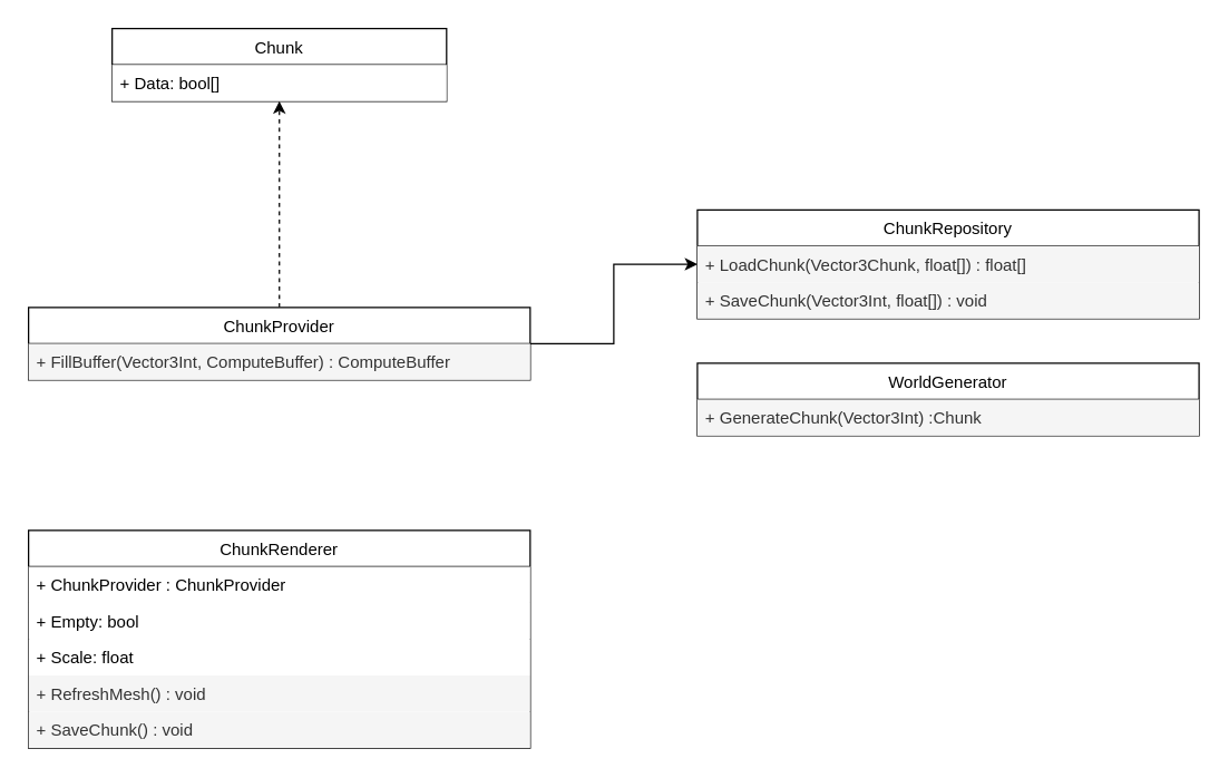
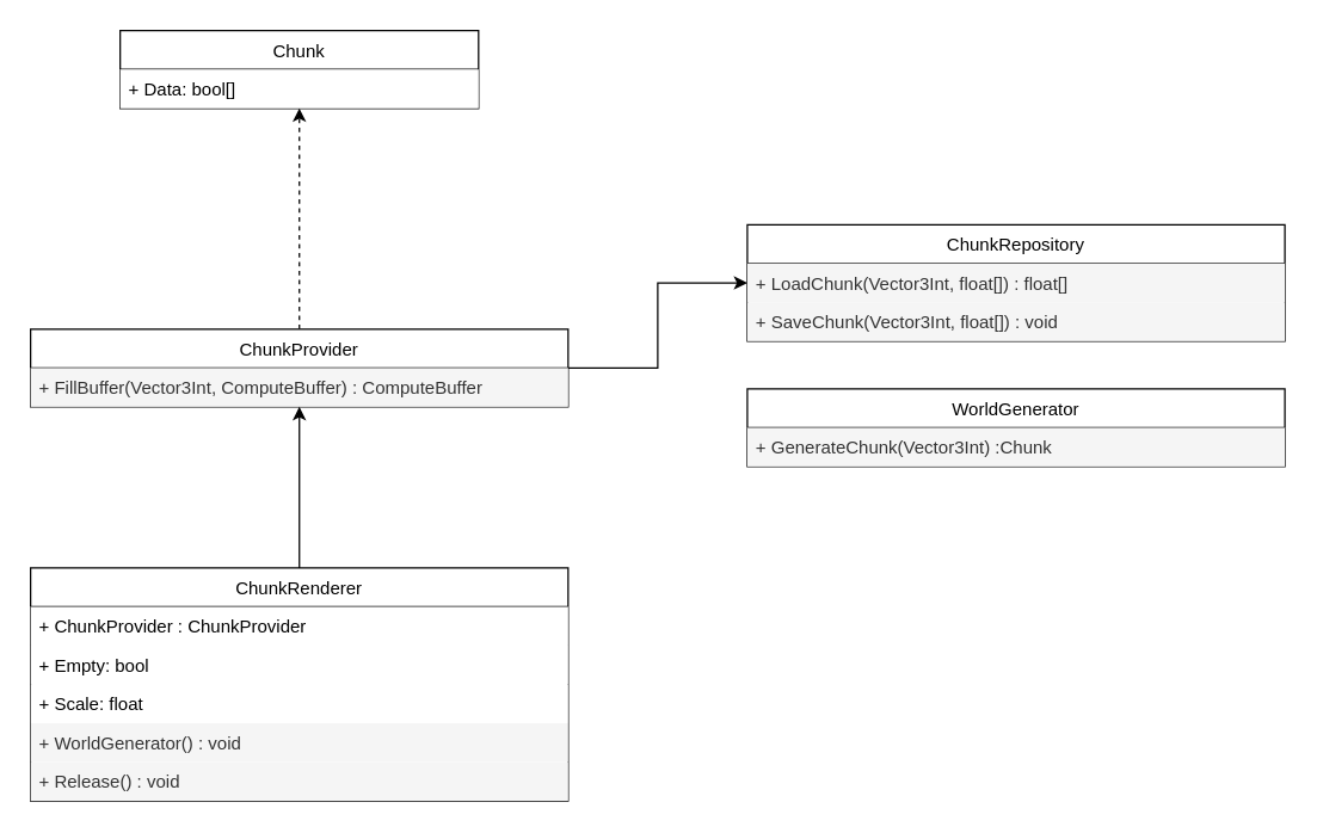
  <mxCell id="0" />
  <mxCell id="1" parent="0" />
  <mxCell id="2" style="edgeStyle=orthogonalEdgeStyle;rounded=0;orthogonalLoop=1;jettySize=auto;html=1;exitX=0.5;exitY=0;exitDx=0;exitDy=0;dashed=1;" parent="1" source="4" target="13" edge="1"><mxGeometry relative="1" as="geometry" /></mxCell>
  <mxCell id="3" style="edgeStyle=orthogonalEdgeStyle;rounded=0;orthogonalLoop=1;jettySize=auto;html=1;exitX=1;exitY=0.5;exitDx=0;exitDy=0;" parent="1" source="4" target="17" edge="1"><mxGeometry relative="1" as="geometry" /></mxCell>
  <mxCell id="4" value="ChunkProvider" style="swimlane;fontStyle=0;childLayout=stackLayout;horizontal=1;startSize=26;horizontalStack=0;resizeParent=1;resizeParentMax=0;resizeLast=0;collapsible=1;marginBottom=0;" parent="1" vertex="1"><mxGeometry x="20" y="220" width="360" height="52" as="geometry" /></mxCell>
  <mxCell id="5" value="+ FillBuffer(Vector3Int, ComputeBuffer) : ComputeBuffer" style="text;align=left;verticalAlign=top;spacingLeft=4;spacingRight=4;overflow=hidden;rotatable=0;points=[[0,0.5],[1,0.5]];portConstraint=eastwest;fillColor=#f5f5f5;strokeColor=none;fontColor=#333333;" parent="4" vertex="1"><mxGeometry y="26" width="360" height="26" as="geometry" /></mxCell>
+ <mxCell id="6" style="edgeStyle=orthogonalEdgeStyle;rounded=0;orthogonalLoop=1;jettySize=auto;html=1;exitX=0.5;exitY=0;exitDx=0;exitDy=0;entryX=0.5;entryY=1;entryDx=0;entryDy=0;" parent="1" source="7" target="4" edge="1"><mxGeometry relative="1" as="geometry" /></mxCell>
  <mxCell id="7" value="ChunkRenderer" style="swimlane;fontStyle=0;childLayout=stackLayout;horizontal=1;startSize=26;horizontalStack=0;resizeParent=1;resizeParentMax=0;resizeLast=0;collapsible=1;marginBottom=0;" parent="1" vertex="1"><mxGeometry x="20" y="380" width="360" height="156" as="geometry" /></mxCell>
  <mxCell id="8" value="+ ChunkProvider : ChunkProvider" style="text;align=left;verticalAlign=top;spacingLeft=4;spacingRight=4;overflow=hidden;rotatable=0;points=[[0,0.5],[1,0.5]];portConstraint=eastwest;fillColor=#ffffff;" parent="7" vertex="1"><mxGeometry y="26" width="360" height="26" as="geometry" /></mxCell>
  <mxCell id="9" value="+ Empty: bool" style="text;align=left;verticalAlign=top;spacingLeft=4;spacingRight=4;overflow=hidden;rotatable=0;points=[[0,0.5],[1,0.5]];portConstraint=eastwest;fillColor=#ffffff;" vertex="1" parent="7"><mxGeometry y="52" width="360" height="26" as="geometry" /></mxCell>
  <mxCell id="10" value="+ Scale: float" style="text;align=left;verticalAlign=top;spacingLeft=4;spacingRight=4;overflow=hidden;rotatable=0;points=[[0,0.5],[1,0.5]];portConstraint=eastwest;fillColor=#ffffff;" parent="7" vertex="1"><mxGeometry y="78" width="360" height="26" as="geometry" /></mxCell>
- <mxCell id="11" value="+ RefreshMesh() : void" style="text;align=left;verticalAlign=top;spacingLeft=4;spacingRight=4;overflow=hidden;rotatable=0;points=[[0,0.5],[1,0.5]];portConstraint=eastwest;fillColor=#f5f5f5;fontColor=#333333;" parent="7" vertex="1"><mxGeometry y="104" width="360" height="26" as="geometry" /></mxCell>
- <mxCell id="12" value="+ SaveChunk() : void" style="text;align=left;verticalAlign=top;spacingLeft=4;spacingRight=4;overflow=hidden;rotatable=0;points=[[0,0.5],[1,0.5]];portConstraint=eastwest;fontColor=#333333;fillColor=#f5f5f5;" vertex="1" parent="7"><mxGeometry y="130" width="360" height="26" as="geometry" /></mxCell>
+ <mxCell id="11" value="+ WorldGenerator() : void" style="text;align=left;verticalAlign=top;spacingLeft=4;spacingRight=4;overflow=hidden;rotatable=0;points=[[0,0.5],[1,0.5]];portConstraint=eastwest;fillColor=#f5f5f5;fontColor=#333333;" parent="7" vertex="1"><mxGeometry y="104" width="360" height="26" as="geometry" /></mxCell>
+ <mxCell id="12" value="+ Release() : void" style="text;align=left;verticalAlign=top;spacingLeft=4;spacingRight=4;overflow=hidden;rotatable=0;points=[[0,0.5],[1,0.5]];portConstraint=eastwest;fontColor=#333333;fillColor=#f5f5f5;" vertex="1" parent="7"><mxGeometry y="130" width="360" height="26" as="geometry" /></mxCell>
  <mxCell id="13" value="Chunk" style="swimlane;fontStyle=0;childLayout=stackLayout;horizontal=1;startSize=26;horizontalStack=0;resizeParent=1;resizeParentMax=0;resizeLast=0;collapsible=1;marginBottom=0;" parent="1" vertex="1"><mxGeometry x="80" y="20" width="240" height="52" as="geometry" /></mxCell>
  <mxCell id="14" value="+ Data: bool[]" style="text;strokeColor=none;fillColor=#ffffff;align=left;verticalAlign=top;spacingLeft=4;spacingRight=4;overflow=hidden;rotatable=0;points=[[0,0.5],[1,0.5]];portConstraint=eastwest;" parent="13" vertex="1"><mxGeometry y="26" width="240" height="26" as="geometry" /></mxCell>
  <mxCell id="15" value="WorldGenerator" style="swimlane;fontStyle=0;childLayout=stackLayout;horizontal=1;startSize=26;horizontalStack=0;resizeParent=1;resizeParentMax=0;resizeLast=0;collapsible=1;marginBottom=0;" parent="1" vertex="1"><mxGeometry x="500" y="260" width="360" height="52" as="geometry" /></mxCell>
  <mxCell id="16" value="+ GenerateChunk(Vector3Int) :Chunk" style="text;fillColor=#f5f5f5;align=left;verticalAlign=top;spacingLeft=4;spacingRight=4;overflow=hidden;rotatable=0;points=[[0,0.5],[1,0.5]];portConstraint=eastwest;fontColor=#333333;" parent="15" vertex="1"><mxGeometry y="26" width="360" height="26" as="geometry" /></mxCell>
  <mxCell id="17" value="ChunkRepository" style="swimlane;fontStyle=0;childLayout=stackLayout;horizontal=1;startSize=26;horizontalStack=0;resizeParent=1;resizeParentMax=0;resizeLast=0;collapsible=1;marginBottom=0;" parent="1" vertex="1"><mxGeometry x="500" y="150" width="360" height="78" as="geometry" /></mxCell>
- <mxCell id="18" value="+ LoadChunk(Vector3Chunk, float[]) : float[]" style="text;strokeColor=none;fillColor=#f5f5f5;align=left;verticalAlign=top;spacingLeft=4;spacingRight=4;overflow=hidden;rotatable=0;points=[[0,0.5],[1,0.5]];portConstraint=eastwest;fontColor=#333333;" parent="17" vertex="1"><mxGeometry y="26" width="360" height="26" as="geometry" /></mxCell>
+ <mxCell id="18" value="+ LoadChunk(Vector3Int, float[]) : float[]" style="text;strokeColor=none;fillColor=#f5f5f5;align=left;verticalAlign=top;spacingLeft=4;spacingRight=4;overflow=hidden;rotatable=0;points=[[0,0.5],[1,0.5]];portConstraint=eastwest;fontColor=#333333;" parent="17" vertex="1"><mxGeometry y="26" width="360" height="26" as="geometry" /></mxCell>
  <mxCell id="19" value="+ SaveChunk(Vector3Int, float[]) : void" style="text;strokeColor=none;fillColor=#f5f5f5;align=left;verticalAlign=top;spacingLeft=4;spacingRight=4;overflow=hidden;rotatable=0;points=[[0,0.5],[1,0.5]];portConstraint=eastwest;fontColor=#333333;" parent="17" vertex="1"><mxGeometry y="52" width="360" height="26" as="geometry" /></mxCell>
